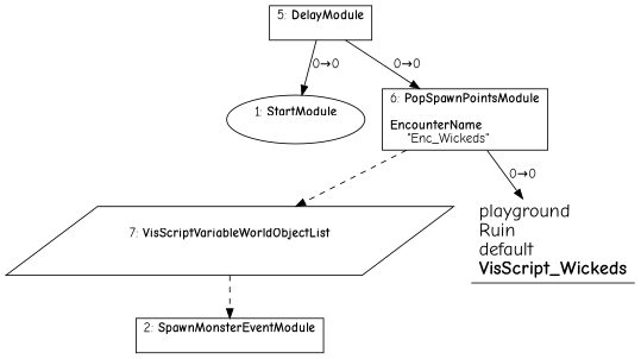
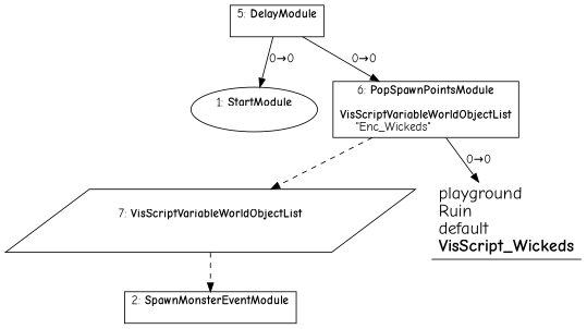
  digraph {
    fontname="Comic Neue"
    splines=spline
    node [fontname="Comic Neue" shape=box]
    edge [fontname="Comic Neue"]
    n1 [label=<1: <b>StartModule</b><br/><br/>> shape=oval]
    n2 [label=<5: <b>DelayModule</b><br/><br/>>]
-   n3 [label=<6: <b>PopSpawnPointsModule</b><br/><br/><b>EncounterName</b><br align="left"/>    &quot;Enc_Wickeds&quot;<br align="left"/>>]
+   n3 [label=<6: <b>PopSpawnPointsModule</b><br/><br/><b>VisScriptVariableWorldObjectList</b><br align="left"/>    &quot;Enc_Wickeds&quot;<br align="left"/>>]
    n4 [label=<7: <b>VisScriptVariableWorldObjectList</b><br/><br/>> shape=parallelogram]
    n5 [label=<<font point-size="20">playground<br align="left"/>Ruin<br align="left"/>default<br align="left"/><b>VisScript_Wickeds</b><br align="left"/></font>> shape=underline]
    n6 [label=<2: <b>SpawnMonsterEventModule</b><br/><br/>>]
    n2 -> n1 [label="0→0"]
    n2 -> n3 [label="0→0"]
    n3 -> n4 [style=dashed]
    n3 -> n5 [label="0→0"]
    n4 -> n6 [style=dashed]
  }
